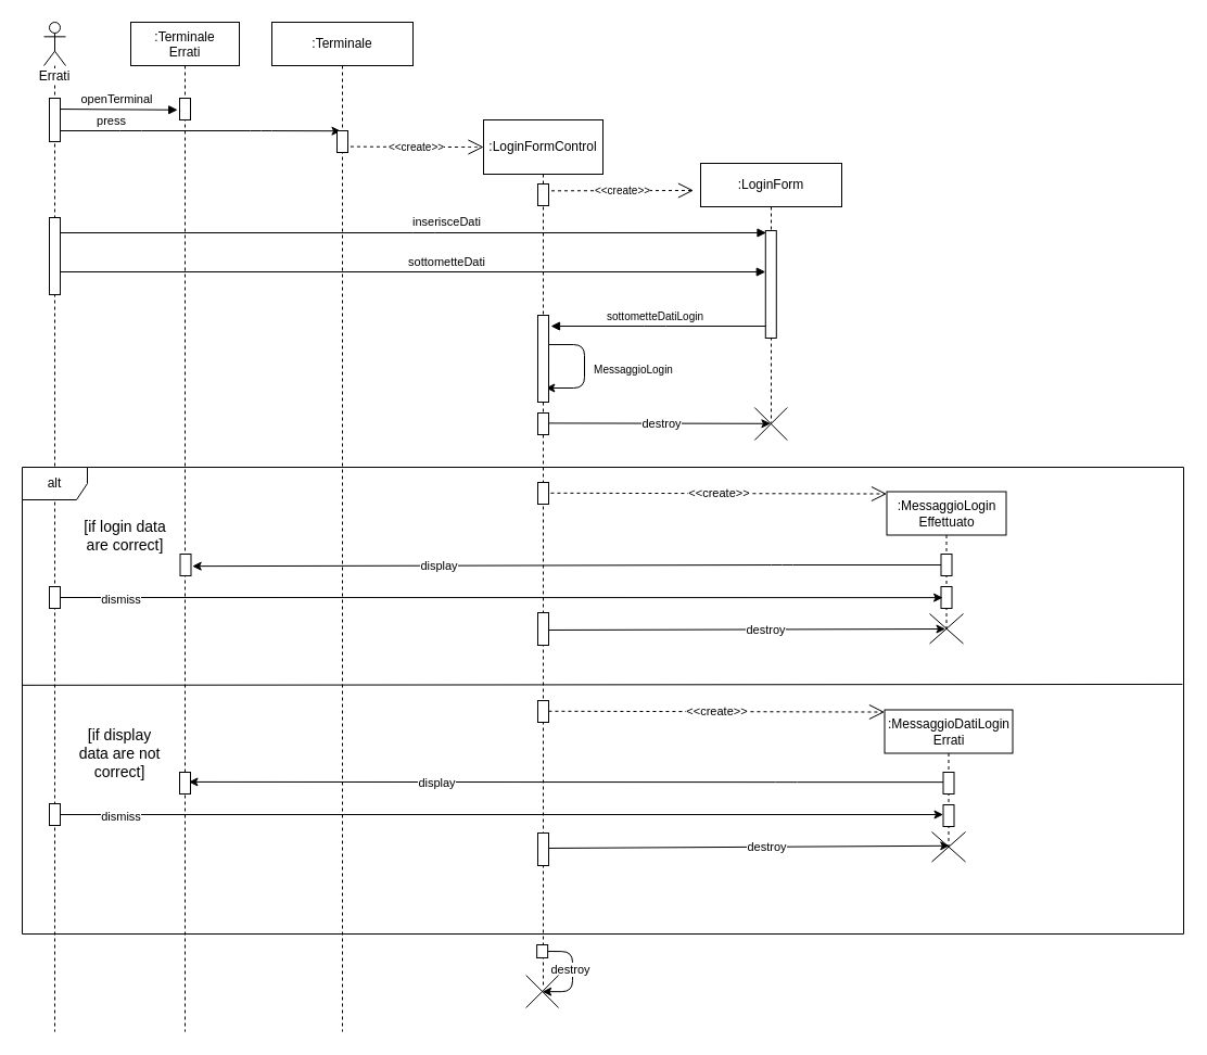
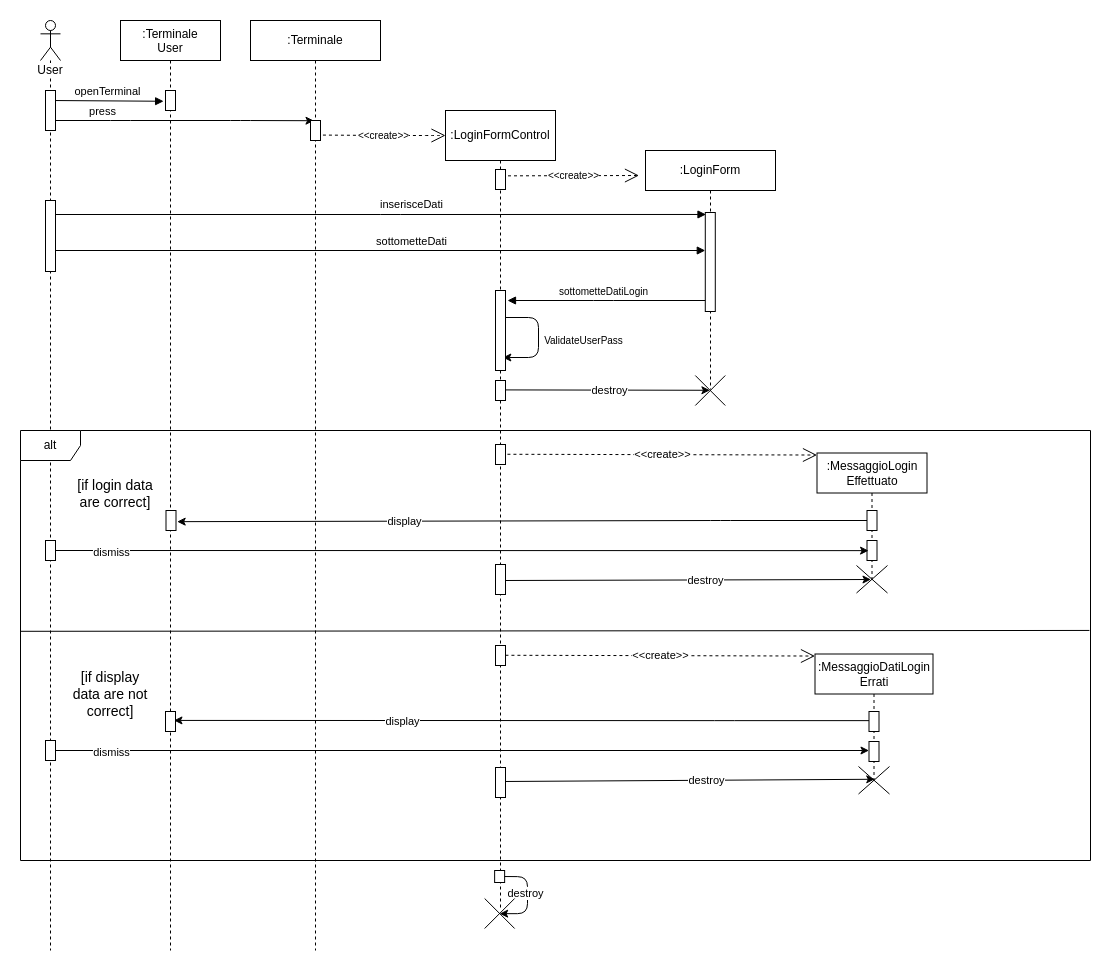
  <mxCell id="0" />
  <mxCell id="1" parent="0" />
  <mxCell id="2" value="" style="endArrow=classic;html=1;labelBackgroundColor=none;fontSize=11;entryX=0.494;entryY=0.595;entryDx=0;entryDy=0;entryPerimeter=0;" parent="1" edge="1"><mxGeometry width="50" height="50" relative="1" as="geometry"><mxPoint x="870.55" y="720.13" as="sourcePoint" /><mxPoint x="173.45" y="719.93" as="targetPoint" /><Array as="points"><mxPoint x="724.05" y="720.13" /></Array></mxGeometry></mxCell>
  <mxCell id="3" value="" style="endArrow=classic;html=1;labelBackgroundColor=none;fontSize=11;entryX=0.524;entryY=0.464;entryDx=0;entryDy=0;entryPerimeter=0;" parent="1" target="58" edge="1"><mxGeometry width="50" height="50" relative="1" as="geometry"><mxPoint x="503" y="781" as="sourcePoint" /><mxPoint x="868.5" y="780" as="targetPoint" /></mxGeometry></mxCell>
  <mxCell id="4" value="destroy" style="edgeLabel;html=1;align=center;verticalAlign=middle;resizable=0;points=[];fontSize=11;" parent="3" vertex="1" connectable="0"><mxGeometry x="0.193" y="-2" relative="1" as="geometry"><mxPoint x="-18.33" y="-2" as="offset" /></mxGeometry></mxCell>
  <mxCell id="5" value="sottometteDati" style="html=1;verticalAlign=bottom;endArrow=block;" parent="1" target="35" edge="1"><mxGeometry x="0.104" width="80" relative="1" as="geometry"><mxPoint x="49.997" y="250" as="sourcePoint" /><mxPoint x="695.5" y="250" as="targetPoint" /><Array as="points" /><mxPoint as="offset" /></mxGeometry></mxCell>
  <mxCell id="6" value="openTerminal" style="html=1;verticalAlign=bottom;endArrow=block;entryX=-0.188;entryY=0.001;entryDx=0;entryDy=0;entryPerimeter=0;" parent="1" edge="1"><mxGeometry width="80" relative="1" as="geometry"><mxPoint x="50" y="100" as="sourcePoint" /><mxPoint x="163.12" y="100.76" as="targetPoint" /></mxGeometry></mxCell>
  <mxCell id="7" value="" style="endArrow=classic;html=1;entryX=0.351;entryY=0.011;entryDx=0;entryDy=0;entryPerimeter=0;" parent="1" source="9" target="23" edge="1"><mxGeometry width="50" height="50" relative="1" as="geometry"><mxPoint x="50" y="140" as="sourcePoint" /><mxPoint x="300" y="141" as="targetPoint" /><Array as="points"><mxPoint x="120" y="120" /><mxPoint x="240" y="120" /></Array></mxGeometry></mxCell>
  <mxCell id="8" value="press" style="edgeLabel;html=1;align=center;verticalAlign=middle;resizable=0;points=[];" parent="7" vertex="1" connectable="0"><mxGeometry x="-0.398" y="-2" relative="1" as="geometry"><mxPoint x="-27" y="-12" as="offset" /></mxGeometry></mxCell>
- <mxCell id="9" value="Errati" style="shape=umlLifeline;participant=umlActor;perimeter=lifelinePerimeter;whiteSpace=wrap;html=1;container=1;collapsible=0;recursiveResize=0;verticalAlign=top;spacingTop=36;outlineConnect=0;size=40;labelBackgroundColor=#ffffff;" parent="1" vertex="1"><mxGeometry x="40" y="20" width="20" height="930" as="geometry" /></mxCell>
+ <mxCell id="9" value="User" style="shape=umlLifeline;participant=umlActor;perimeter=lifelinePerimeter;whiteSpace=wrap;html=1;container=1;collapsible=0;recursiveResize=0;verticalAlign=top;spacingTop=36;outlineConnect=0;size=40;labelBackgroundColor=#ffffff;" parent="1" vertex="1"><mxGeometry x="40" y="20" width="20" height="930" as="geometry" /></mxCell>
  <mxCell id="10" value="" style="points=[];perimeter=orthogonalPerimeter;rounded=0;shadow=0;strokeWidth=1;" parent="9" vertex="1"><mxGeometry x="5" y="180" width="10" height="71" as="geometry" /></mxCell>
  <mxCell id="11" value="" style="points=[];perimeter=orthogonalPerimeter;rounded=0;shadow=0;strokeWidth=1;" parent="9" vertex="1"><mxGeometry x="5" y="70" width="10" height="40" as="geometry" /></mxCell>
  <mxCell id="12" value="alt" style="shape=umlFrame;whiteSpace=wrap;html=1;" parent="1" vertex="1"><mxGeometry x="20" y="430" width="1070" height="430" as="geometry" /></mxCell>
  <mxCell id="13" value="&lt;font style=&quot;font-size: 11px&quot;&gt;&amp;lt;&amp;lt;create&amp;gt;&amp;gt;&lt;/font&gt;" style="endArrow=open;endSize=12;dashed=1;html=1;fontSize=8;exitX=1.193;exitY=0.799;exitDx=0;exitDy=0;exitPerimeter=0;entryX=0;entryY=0.016;entryDx=0;entryDy=0;entryPerimeter=0;" parent="1" target="41" edge="1"><mxGeometry x="-0.001" width="160" relative="1" as="geometry"><mxPoint x="506.93" y="453.77" as="sourcePoint" /><mxPoint x="820" y="490" as="targetPoint" /><mxPoint as="offset" /></mxGeometry></mxCell>
  <mxCell id="14" value="" style="endArrow=classic;html=1;labelBackgroundColor=none;fontSize=11;entryX=0.488;entryY=0.493;entryDx=0;entryDy=0;entryPerimeter=0;" parent="1" target="36" edge="1"><mxGeometry width="50" height="50" relative="1" as="geometry"><mxPoint x="505" y="389.41" as="sourcePoint" /><mxPoint x="697.5" y="389" as="targetPoint" /></mxGeometry></mxCell>
  <mxCell id="15" value="destroy" style="edgeLabel;html=1;align=center;verticalAlign=middle;resizable=0;points=[];fontSize=11;" parent="14" vertex="1" connectable="0"><mxGeometry x="0.193" y="-2" relative="1" as="geometry"><mxPoint x="-18.33" y="-2" as="offset" /></mxGeometry></mxCell>
  <mxCell id="16" value="&lt;font style=&quot;font-size: 10px&quot;&gt;sottometteDatiLogin&lt;/font&gt;" style="html=1;verticalAlign=bottom;endArrow=block;fontSize=8;" parent="1" source="34" edge="1"><mxGeometry x="0.052" width="80" relative="1" as="geometry"><mxPoint x="692.5" y="300" as="sourcePoint" /><mxPoint x="507" y="300" as="targetPoint" /><Array as="points"><mxPoint x="603" y="300" /></Array><mxPoint as="offset" /></mxGeometry></mxCell>
  <mxCell id="17" value="" style="endArrow=classic;html=1;" parent="1" source="24" edge="1"><mxGeometry width="50" height="50" relative="1" as="geometry"><mxPoint x="508" y="317" as="sourcePoint" /><mxPoint x="502.324" y="357" as="targetPoint" /><Array as="points"><mxPoint x="538" y="317" /><mxPoint x="538" y="357" /></Array></mxGeometry></mxCell>
- <mxCell id="18" value=":Terminale&#10;Errati" style="shape=umlLifeline;perimeter=lifelinePerimeter;container=1;collapsible=0;recursiveResize=0;rounded=0;shadow=0;strokeWidth=1;" parent="1" vertex="1"><mxGeometry x="120" y="20" width="100" height="930" as="geometry" /></mxCell>
+ <mxCell id="18" value=":Terminale&#10;User" style="shape=umlLifeline;perimeter=lifelinePerimeter;container=1;collapsible=0;recursiveResize=0;rounded=0;shadow=0;strokeWidth=1;" parent="1" vertex="1"><mxGeometry x="120" y="20" width="100" height="930" as="geometry" /></mxCell>
  <mxCell id="19" value="" style="points=[];perimeter=orthogonalPerimeter;rounded=0;shadow=0;strokeWidth=1;" parent="18" vertex="1"><mxGeometry x="45" y="70" width="10" height="20" as="geometry" /></mxCell>
  <mxCell id="20" value="" style="points=[];perimeter=orthogonalPerimeter;rounded=0;shadow=0;strokeWidth=1;" parent="18" vertex="1"><mxGeometry x="45" y="691" width="10" height="20" as="geometry" /></mxCell>
  <mxCell id="21" value="" style="points=[];perimeter=orthogonalPerimeter;rounded=0;shadow=0;strokeWidth=1;" parent="18" vertex="1"><mxGeometry x="45.5" y="490" width="10" height="20" as="geometry" /></mxCell>
  <mxCell id="22" value="&lt;div&gt;:Terminale&lt;/div&gt;" style="shape=umlLifeline;perimeter=lifelinePerimeter;whiteSpace=wrap;html=1;container=1;collapsible=0;recursiveResize=0;outlineConnect=0;fillColor=#ffffff;" parent="1" vertex="1"><mxGeometry x="250" y="20" width="130" height="930" as="geometry" /></mxCell>
  <mxCell id="23" value="" style="points=[];perimeter=orthogonalPerimeter;rounded=0;shadow=0;strokeWidth=1;" parent="22" vertex="1"><mxGeometry x="60" y="100" width="10" height="20" as="geometry" /></mxCell>
  <mxCell id="24" value="&lt;div&gt;:LoginForm&lt;span&gt;Control&lt;/span&gt;&lt;/div&gt;" style="shape=umlLifeline;perimeter=lifelinePerimeter;whiteSpace=wrap;html=1;container=1;collapsible=0;recursiveResize=0;outlineConnect=0;fillColor=#ffffff;size=50;glass=0;" parent="1" vertex="1"><mxGeometry x="445" y="110" width="110" height="800" as="geometry" /></mxCell>
  <mxCell id="25" value="" style="points=[];perimeter=orthogonalPerimeter;rounded=0;shadow=0;strokeWidth=1;" parent="24" vertex="1"><mxGeometry x="50" y="59" width="10" height="20" as="geometry" /></mxCell>
  <mxCell id="26" value="" style="html=1;points=[];perimeter=orthogonalPerimeter;rounded=0;labelBackgroundColor=#ffffff;fillColor=#ffffff;gradientColor=none;fontSize=11;" parent="24" vertex="1"><mxGeometry x="50" y="454" width="10" height="30" as="geometry" /></mxCell>
  <mxCell id="27" value="" style="html=1;points=[];perimeter=orthogonalPerimeter;rounded=0;labelBackgroundColor=#ffffff;fillColor=#ffffff;gradientColor=none;fontSize=11;" parent="24" vertex="1"><mxGeometry x="50" y="657" width="10" height="30" as="geometry" /></mxCell>
  <mxCell id="28" value="" style="points=[];perimeter=orthogonalPerimeter;rounded=0;shadow=0;strokeWidth=1;" parent="24" vertex="1"><mxGeometry x="50" y="180" width="10" height="80" as="geometry" /></mxCell>
  <mxCell id="29" value="" style="points=[];perimeter=orthogonalPerimeter;rounded=0;shadow=0;strokeWidth=1;" parent="24" vertex="1"><mxGeometry x="50" y="270" width="10" height="20" as="geometry" /></mxCell>
  <mxCell id="30" value="" style="points=[];perimeter=orthogonalPerimeter;rounded=0;shadow=0;strokeWidth=1;" parent="24" vertex="1"><mxGeometry x="50" y="334" width="10" height="20" as="geometry" /></mxCell>
  <mxCell id="31" value="" style="points=[];perimeter=orthogonalPerimeter;rounded=0;shadow=0;strokeWidth=1;" parent="24" vertex="1"><mxGeometry x="50" y="535" width="10" height="20" as="geometry" /></mxCell>
  <mxCell id="32" value="inserisceDati" style="html=1;verticalAlign=bottom;endArrow=block;exitX=1.021;exitY=0.387;exitDx=0;exitDy=0;exitPerimeter=0;entryX=0.071;entryY=0.02;entryDx=0;entryDy=0;entryPerimeter=0;" parent="1" target="35" edge="1"><mxGeometry x="0.095" y="1" width="80" relative="1" as="geometry"><mxPoint x="55" y="214.01" as="sourcePoint" /><mxPoint x="700.5" y="214" as="targetPoint" /><Array as="points"><mxPoint x="389.79" y="214" /></Array><mxPoint as="offset" /></mxGeometry></mxCell>
  <mxCell id="33" value="&lt;font style=&quot;font-size: 10px&quot;&gt;&amp;lt;&amp;lt;create&amp;gt;&amp;gt;&lt;/font&gt;" style="endArrow=open;endSize=12;dashed=1;html=1;fontSize=8;exitX=1.25;exitY=0.317;exitDx=0;exitDy=0;exitPerimeter=0;" parent="1" source="25" edge="1"><mxGeometry width="160" relative="1" as="geometry"><mxPoint x="555" y="150" as="sourcePoint" /><mxPoint x="638.5" y="175" as="targetPoint" /><Array as="points" /></mxGeometry></mxCell>
  <mxCell id="34" value="&lt;div&gt;:LoginForm&lt;br&gt;&lt;/div&gt;" style="shape=umlLifeline;perimeter=lifelinePerimeter;whiteSpace=wrap;html=1;container=1;collapsible=0;recursiveResize=0;outlineConnect=0;" parent="1" vertex="1"><mxGeometry x="645" y="150" width="130" height="239" as="geometry" /></mxCell>
  <mxCell id="35" value="" style="points=[];perimeter=orthogonalPerimeter;rounded=0;shadow=0;strokeWidth=1;" parent="34" vertex="1"><mxGeometry x="59.79" y="62" width="10" height="99" as="geometry" /></mxCell>
  <mxCell id="36" value="" style="shape=umlDestroy;fillColor=#ffffff;fontSize=8;noLabel=1;fontColor=none;" parent="34" vertex="1"><mxGeometry x="49.79" y="225" width="30" height="30" as="geometry" /></mxCell>
- <mxCell id="37" value="&lt;font style=&quot;font-size: 10px&quot;&gt;MessaggioLogin&lt;/font&gt;" style="text;html=1;align=center;verticalAlign=middle;resizable=0;points=[];autosize=1;" parent="1" vertex="1"><mxGeometry x="537.5" y="330" width="90" height="20" as="geometry" /></mxCell>
+ <mxCell id="37" value="&lt;font style=&quot;font-size: 10px&quot;&gt;ValidateUserPass&lt;/font&gt;" style="text;html=1;align=center;verticalAlign=middle;resizable=0;points=[];autosize=1;" parent="1" vertex="1"><mxGeometry x="537.5" y="330" width="90" height="20" as="geometry" /></mxCell>
  <mxCell id="38" value="&lt;font style=&quot;font-size: 14px;&quot;&gt;[if login data are correct]&lt;/font&gt;" style="text;html=1;strokeColor=none;fillColor=none;align=center;verticalAlign=middle;whiteSpace=wrap;rounded=0;fontSize=14;" parent="1" vertex="1"><mxGeometry x="70" y="465" width="90" height="55" as="geometry" /></mxCell>
  <mxCell id="39" style="edgeStyle=orthogonalEdgeStyle;rounded=0;orthogonalLoop=1;jettySize=auto;html=1;exitX=0.5;exitY=1;exitDx=0;exitDy=0;" parent="1" source="38" target="38" edge="1"><mxGeometry relative="1" as="geometry" /></mxCell>
  <mxCell id="40" value="&lt;font style=&quot;font-size: 14px;&quot;&gt;[if display data are not correct]&lt;/font&gt;" style="text;html=1;strokeColor=none;fillColor=none;align=center;verticalAlign=middle;whiteSpace=wrap;rounded=0;fontSize=14;" parent="1" vertex="1"><mxGeometry x="65" y="664" width="90" height="60" as="geometry" /></mxCell>
  <mxCell id="41" value="&lt;div&gt;:MessaggioLogin&lt;/div&gt;&lt;div&gt;Effettuato&lt;br&gt;&lt;/div&gt;" style="shape=umlLifeline;perimeter=lifelinePerimeter;whiteSpace=wrap;html=1;container=1;collapsible=0;recursiveResize=0;outlineConnect=0;" parent="1" vertex="1"><mxGeometry x="816.5" y="452.5" width="110" height="127.5" as="geometry" /></mxCell>
  <mxCell id="42" value="" style="points=[];perimeter=orthogonalPerimeter;rounded=0;shadow=0;strokeWidth=1;" parent="41" vertex="1"><mxGeometry x="50" y="57.5" width="10" height="20" as="geometry" /></mxCell>
  <mxCell id="43" value="" style="points=[];perimeter=orthogonalPerimeter;rounded=0;shadow=0;strokeWidth=1;" parent="41" vertex="1"><mxGeometry x="50" y="87.5" width="10" height="20" as="geometry" /></mxCell>
  <mxCell id="44" value="" style="shape=umlDestroy;fillColor=#ffffff;fontSize=8;" parent="41" vertex="1"><mxGeometry x="39.5" y="112.5" width="31" height="27.5" as="geometry" /></mxCell>
  <mxCell id="45" value="&lt;font style=&quot;font-size: 10px&quot;&gt;&amp;lt;&amp;lt;create&amp;gt;&amp;gt;&lt;/font&gt;" style="endArrow=open;endSize=12;dashed=1;html=1;fontSize=8;exitX=1.243;exitY=0.729;exitDx=0;exitDy=0;exitPerimeter=0;" parent="1" source="23" edge="1"><mxGeometry width="160" relative="1" as="geometry"><mxPoint x="365" y="200" as="sourcePoint" /><mxPoint x="445" y="135" as="targetPoint" /><Array as="points"><mxPoint x="385" y="135" /><mxPoint x="435" y="135" /></Array></mxGeometry></mxCell>
  <mxCell id="46" value="" style="endArrow=classic;html=1;labelBackgroundColor=none;fontSize=11;entryX=1.117;entryY=0.558;entryDx=0;entryDy=0;entryPerimeter=0;" parent="1" source="42" target="21" edge="1"><mxGeometry width="50" height="50" relative="1" as="geometry"><mxPoint x="854.5" y="529" as="sourcePoint" /><mxPoint x="182.5" y="520" as="targetPoint" /><Array as="points"><mxPoint x="720" y="520" /></Array></mxGeometry></mxCell>
  <mxCell id="47" value="display" style="edgeLabel;html=1;align=center;verticalAlign=middle;resizable=0;points=[];fontSize=11;" parent="46" vertex="1" connectable="0"><mxGeometry x="0.193" y="-2" relative="1" as="geometry"><mxPoint x="-52" y="1.86" as="offset" /></mxGeometry></mxCell>
  <mxCell id="48" value="" style="endArrow=none;html=1;exitX=0;exitY=0.467;exitDx=0;exitDy=0;exitPerimeter=0;entryX=0.999;entryY=0.465;entryDx=0;entryDy=0;entryPerimeter=0;" parent="1" source="12" target="12" edge="1"><mxGeometry width="50" height="50" relative="1" as="geometry"><mxPoint x="522.5" y="610" as="sourcePoint" /><mxPoint x="572.5" y="560" as="targetPoint" /></mxGeometry></mxCell>
  <mxCell id="49" value="" style="endArrow=classic;html=1;exitX=0.75;exitY=0.5;exitDx=0;exitDy=0;exitPerimeter=0;entryX=0.157;entryY=0.507;entryDx=0;entryDy=0;entryPerimeter=0;" parent="1" source="51" target="43" edge="1"><mxGeometry width="50" height="50" relative="1" as="geometry"><mxPoint x="142.5" y="580" as="sourcePoint" /><mxPoint x="862.5" y="550" as="targetPoint" /></mxGeometry></mxCell>
  <mxCell id="50" value="dismiss" style="edgeLabel;html=1;align=center;verticalAlign=middle;resizable=0;points=[];" parent="49" vertex="1" connectable="0"><mxGeometry x="-0.857" y="-1" relative="1" as="geometry"><mxPoint as="offset" /></mxGeometry></mxCell>
  <mxCell id="51" value="" style="points=[];perimeter=orthogonalPerimeter;rounded=0;shadow=0;strokeWidth=1;" parent="1" vertex="1"><mxGeometry x="45" y="540" width="10" height="20" as="geometry" /></mxCell>
  <mxCell id="52" value="" style="endArrow=classic;html=1;labelBackgroundColor=none;fontSize=11;" parent="1" edge="1"><mxGeometry width="50" height="50" relative="1" as="geometry"><mxPoint x="505" y="580" as="sourcePoint" /><mxPoint x="870.5" y="579" as="targetPoint" /></mxGeometry></mxCell>
  <mxCell id="53" value="destroy" style="edgeLabel;html=1;align=center;verticalAlign=middle;resizable=0;points=[];fontSize=11;" parent="52" vertex="1" connectable="0"><mxGeometry x="0.193" y="-2" relative="1" as="geometry"><mxPoint x="-18.33" y="-2" as="offset" /></mxGeometry></mxCell>
  <mxCell id="54" value="&lt;font style=&quot;font-size: 11px&quot;&gt;&amp;lt;&amp;lt;create&amp;gt;&amp;gt;&lt;/font&gt;" style="endArrow=open;endSize=12;dashed=1;html=1;fontSize=8;exitX=1.193;exitY=0.799;exitDx=0;exitDy=0;exitPerimeter=0;entryX=0;entryY=0.016;entryDx=0;entryDy=0;entryPerimeter=0;" parent="1" target="55" edge="1"><mxGeometry x="-0.001" width="160" relative="1" as="geometry"><mxPoint x="504.93" y="654.77" as="sourcePoint" /><mxPoint x="818" y="691" as="targetPoint" /><mxPoint as="offset" /></mxGeometry></mxCell>
  <mxCell id="55" value="&lt;div&gt;:MessaggioDatiLogin&lt;/div&gt;&lt;div&gt;&lt;span&gt;Errati&lt;/span&gt;&lt;/div&gt;" style="shape=umlLifeline;perimeter=lifelinePerimeter;whiteSpace=wrap;html=1;container=1;collapsible=0;recursiveResize=0;outlineConnect=0;" parent="1" vertex="1"><mxGeometry x="814.5" y="653.5" width="118" height="127.5" as="geometry" /></mxCell>
  <mxCell id="56" value="" style="points=[];perimeter=orthogonalPerimeter;rounded=0;shadow=0;strokeWidth=1;" parent="55" vertex="1"><mxGeometry x="54" y="57.5" width="10" height="20" as="geometry" /></mxCell>
  <mxCell id="57" value="" style="points=[];perimeter=orthogonalPerimeter;rounded=0;shadow=0;strokeWidth=1;" parent="55" vertex="1"><mxGeometry x="54" y="87.5" width="10" height="20" as="geometry" /></mxCell>
  <mxCell id="58" value="" style="shape=umlDestroy;fillColor=#ffffff;fontSize=8;" parent="55" vertex="1"><mxGeometry x="43.5" y="112.5" width="31" height="27.5" as="geometry" /></mxCell>
  <mxCell id="59" value="" style="endArrow=classic;html=1;" parent="1" edge="1"><mxGeometry width="50" height="50" relative="1" as="geometry"><mxPoint x="52.5" y="750" as="sourcePoint" /><mxPoint x="868.5" y="750" as="targetPoint" /></mxGeometry></mxCell>
  <mxCell id="60" value="dismiss" style="edgeLabel;html=1;align=center;verticalAlign=middle;resizable=0;points=[];" parent="59" vertex="1" connectable="0"><mxGeometry x="-0.857" y="-1" relative="1" as="geometry"><mxPoint as="offset" /></mxGeometry></mxCell>
  <mxCell id="61" value="" style="points=[];perimeter=orthogonalPerimeter;rounded=0;shadow=0;strokeWidth=1;" parent="1" vertex="1"><mxGeometry x="45" y="740" width="10" height="20" as="geometry" /></mxCell>
  <mxCell id="62" value="display" style="edgeLabel;html=1;align=center;verticalAlign=middle;resizable=0;points=[];fontSize=11;" parent="1" vertex="1" connectable="0"><mxGeometry x="412.501" y="730.002" as="geometry"><mxPoint x="-11" y="-10" as="offset" /></mxGeometry></mxCell>
  <mxCell id="63" value="" style="endArrow=classic;html=1;exitX=1.013;exitY=0.823;exitDx=0;exitDy=0;exitPerimeter=0;entryX=1.013;entryY=1;entryDx=0;entryDy=0;entryPerimeter=0;" parent="1" edge="1"><mxGeometry width="50" height="50" relative="1" as="geometry"><mxPoint x="499.13" y="876" as="sourcePoint" /><mxPoint x="499.13" y="913.17" as="targetPoint" /><Array as="points"><mxPoint x="527" y="876.17" /><mxPoint x="527" y="913.17" /></Array></mxGeometry></mxCell>
  <mxCell id="64" value="destroy" style="edgeLabel;html=1;align=center;verticalAlign=middle;resizable=0;points=[];" parent="63" vertex="1" connectable="0"><mxGeometry x="0.154" y="-3" relative="1" as="geometry"><mxPoint y="-10.16" as="offset" /></mxGeometry></mxCell>
  <mxCell id="65" value="" style="shape=umlDestroy;fillColor=#ffffff;fontSize=8;" parent="1" vertex="1"><mxGeometry x="484.13" y="898" width="30" height="30" as="geometry" /></mxCell>
  <mxCell id="66" value="" style="points=[];perimeter=orthogonalPerimeter;rounded=0;shadow=0;strokeWidth=1;" parent="1" vertex="1"><mxGeometry x="494.13" y="870" width="10" height="12" as="geometry" /></mxCell>
